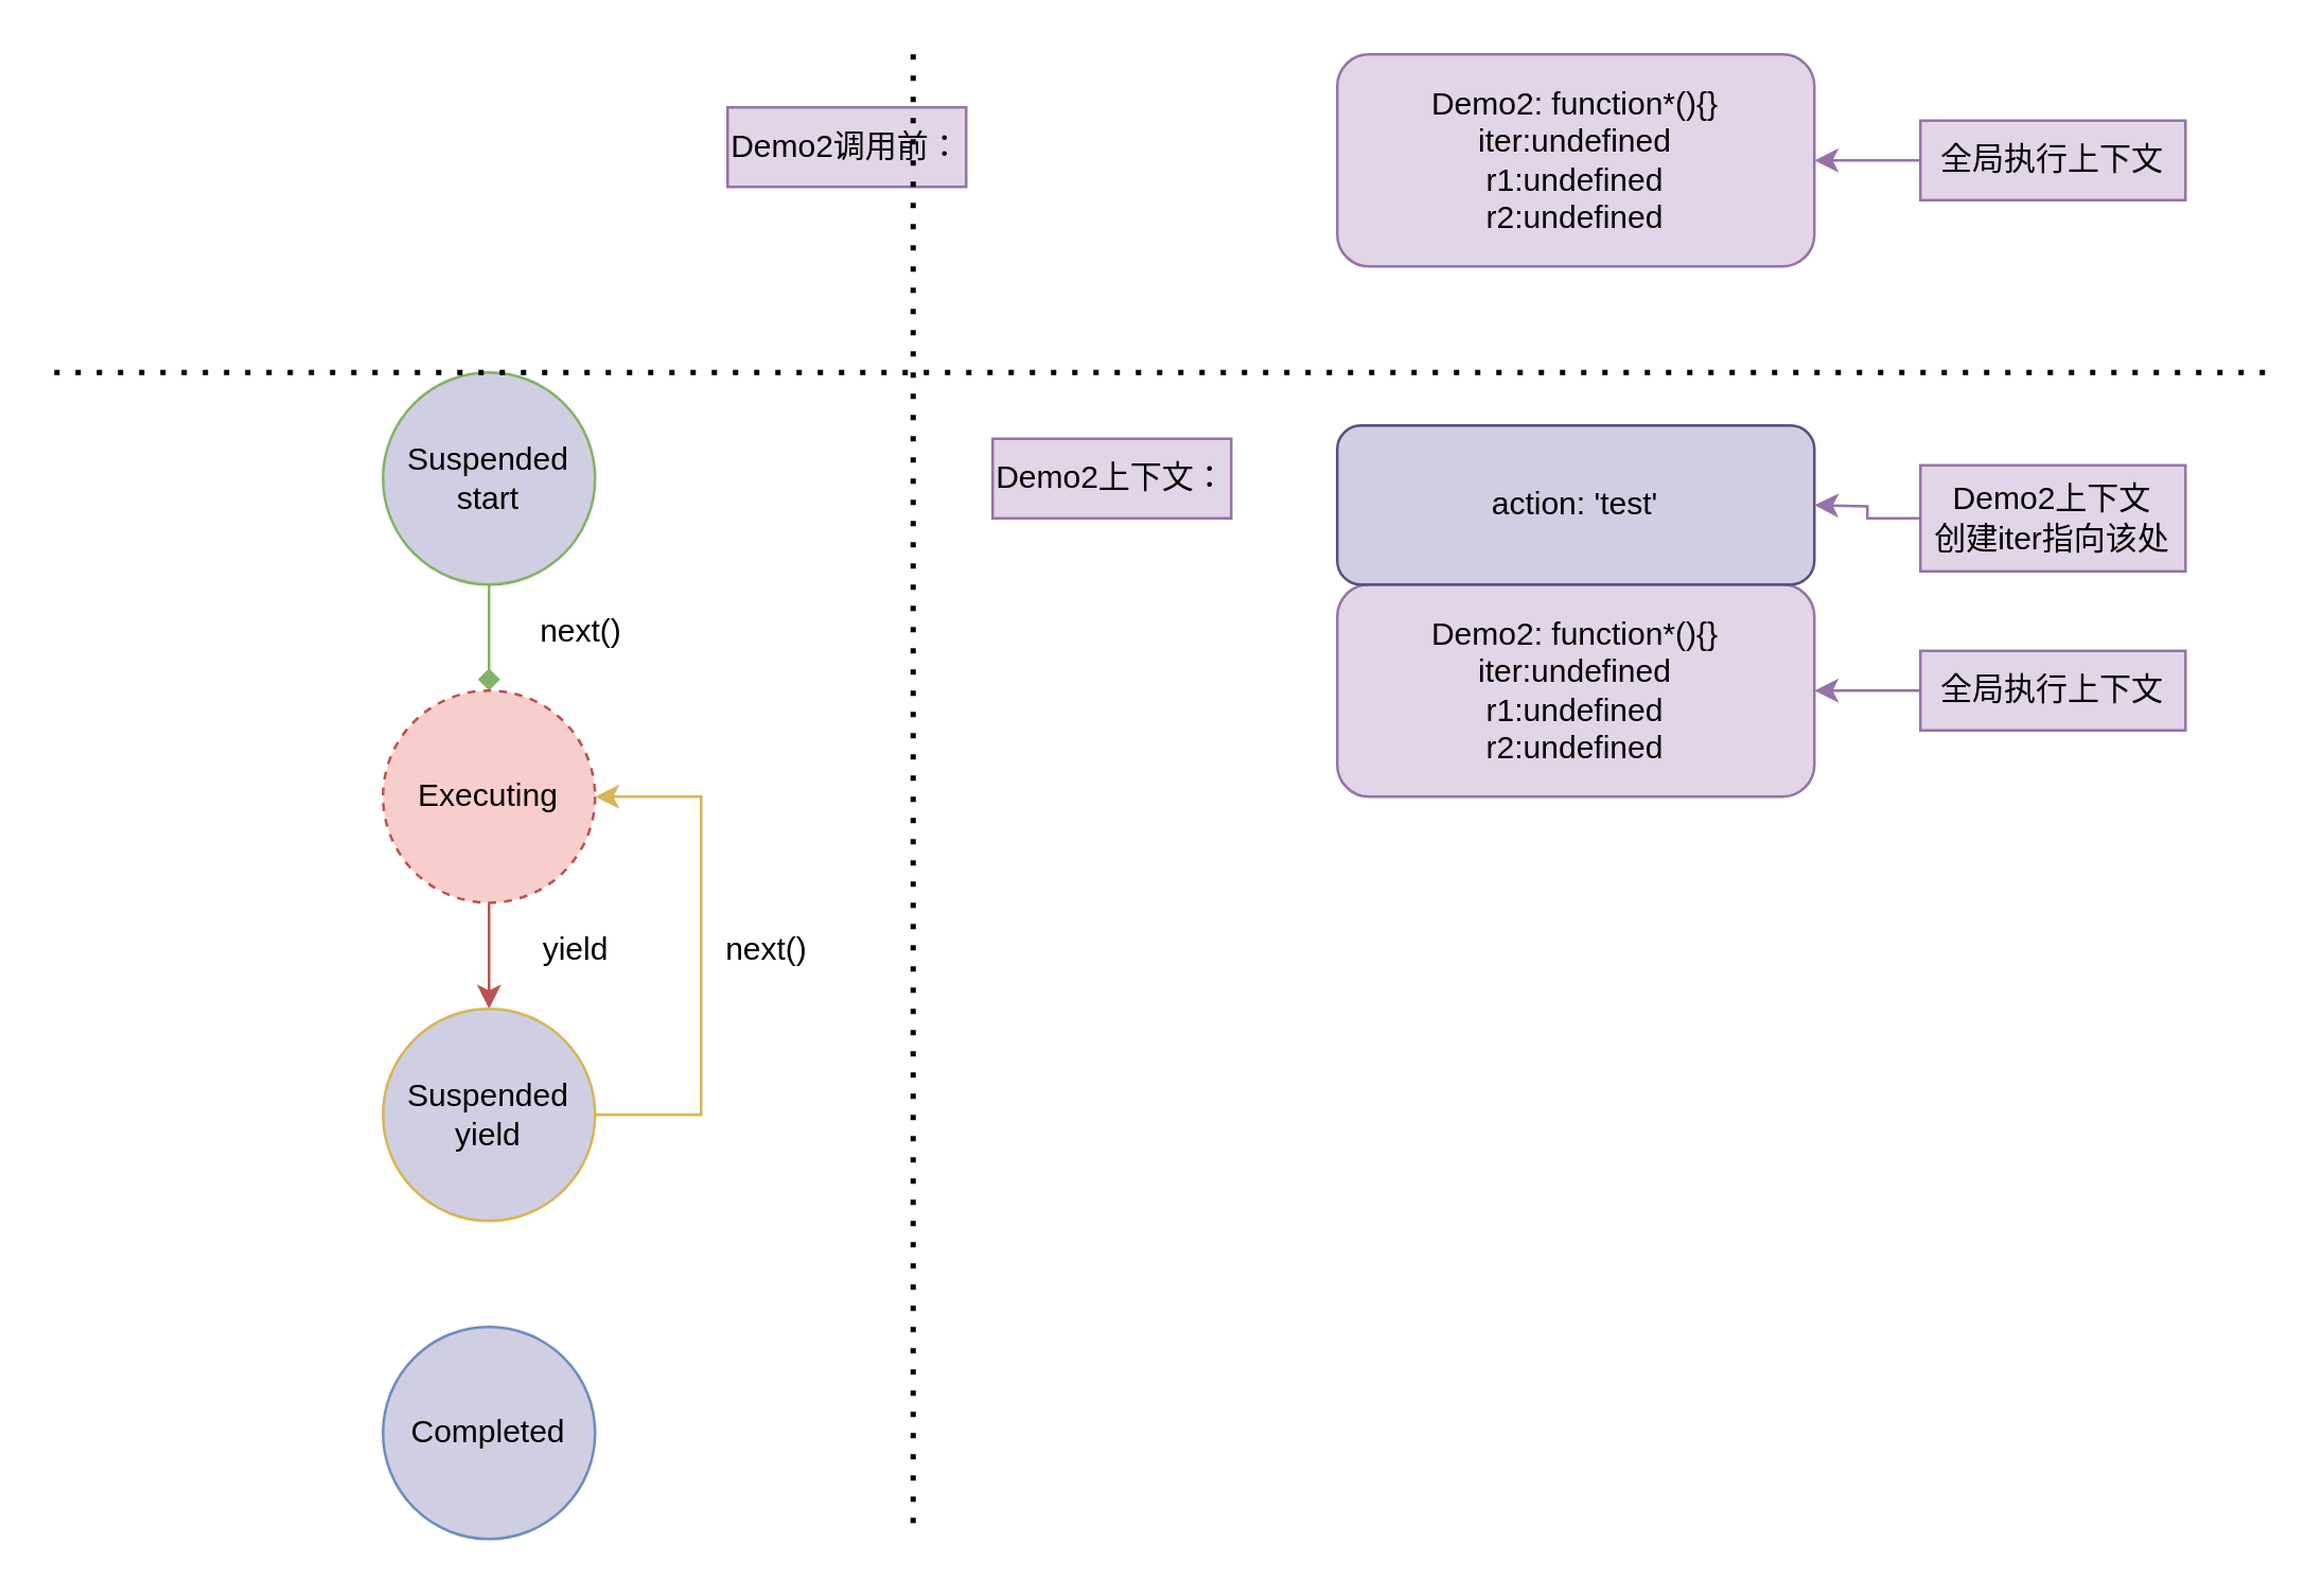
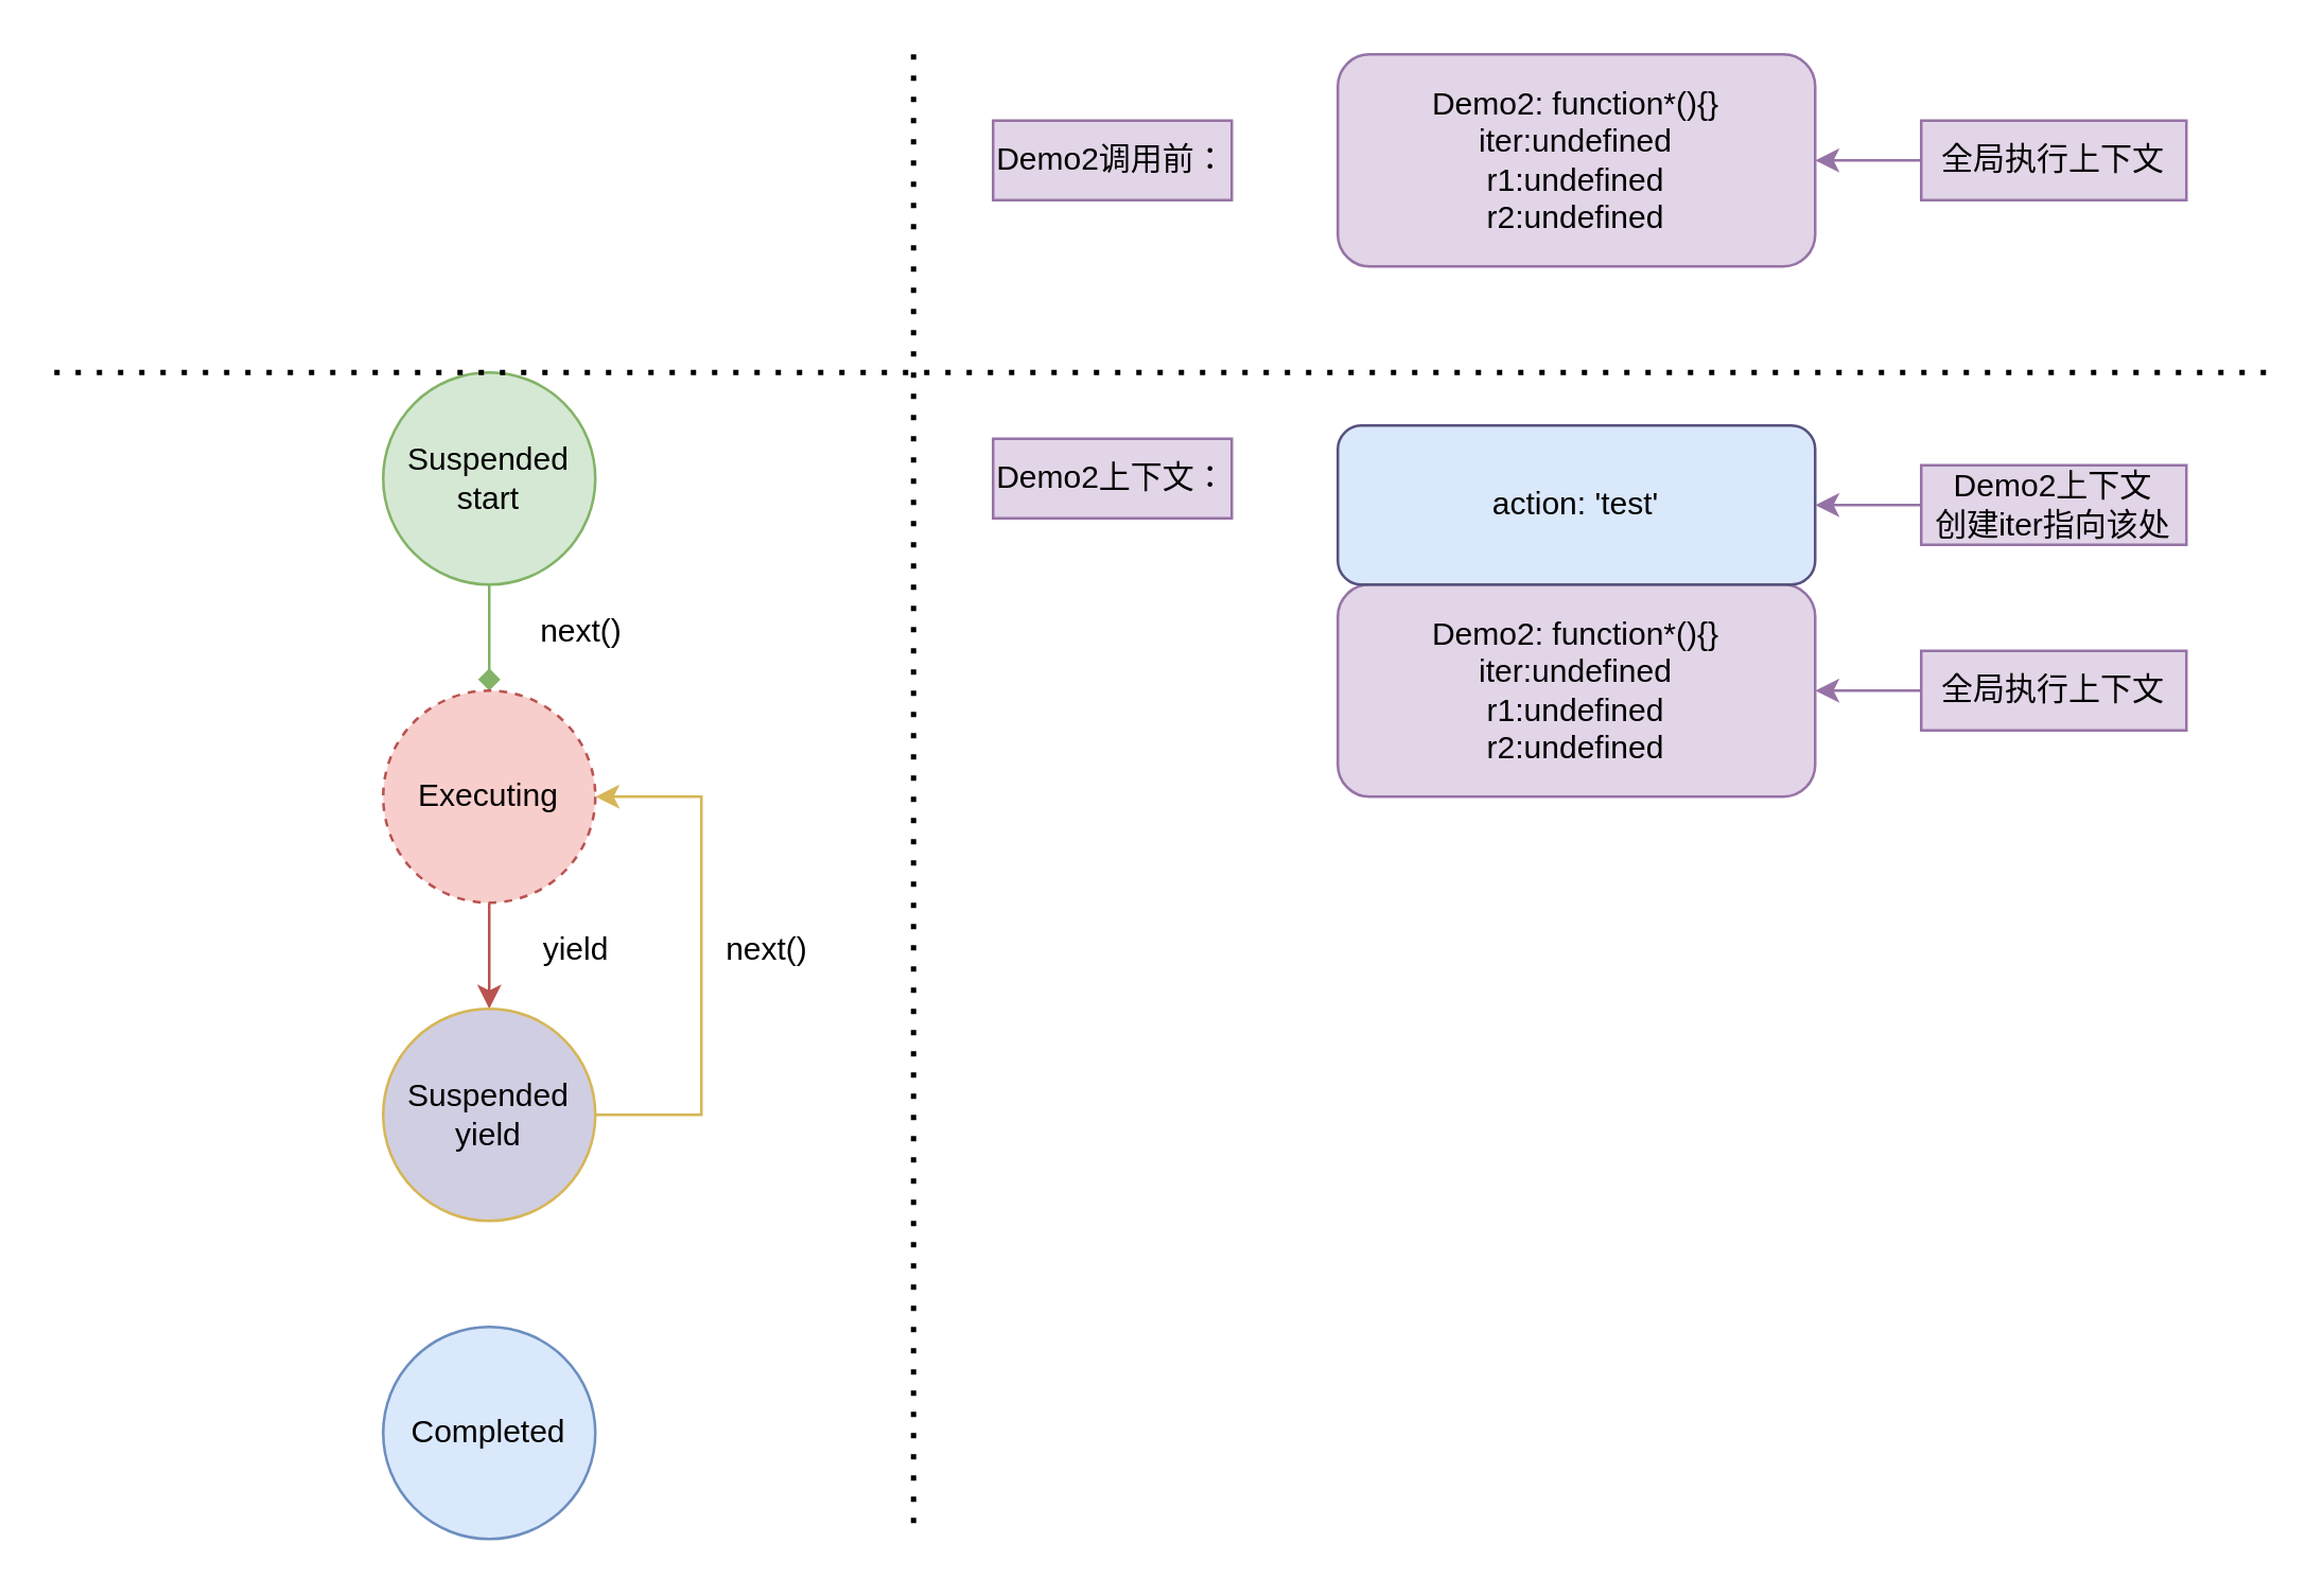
  <mxCell id="0" />
  <mxCell id="1" parent="0" />
  <mxCell id="2" style="edgeStyle=orthogonalEdgeStyle;rounded=0;orthogonalLoop=1;jettySize=auto;html=1;entryX=0.5;entryY=0;entryDx=0;entryDy=0;fillColor=#d5e8d4;strokeColor=#82b366;endArrow=diamond;" edge="1" parent="1" source="3" target="5"><mxGeometry relative="1" as="geometry" /></mxCell>
- <mxCell id="3" value="Suspended&lt;br&gt;start" style="ellipse;whiteSpace=wrap;html=1;aspect=fixed;fillColor=#d0cee2;strokeColor=#82b366;" vertex="1" parent="1"><mxGeometry x="144" y="140" width="80" height="80" as="geometry" /></mxCell>
+ <mxCell id="3" value="Suspended&lt;br&gt;start" style="ellipse;whiteSpace=wrap;html=1;aspect=fixed;fillColor=#d5e8d4;strokeColor=#82b366;" vertex="1" parent="1"><mxGeometry x="144" y="140" width="80" height="80" as="geometry" /></mxCell>
  <mxCell id="4" style="edgeStyle=orthogonalEdgeStyle;rounded=0;orthogonalLoop=1;jettySize=auto;html=1;entryX=0.5;entryY=0;entryDx=0;entryDy=0;fillColor=#f8cecc;strokeColor=#b85450;" edge="1" parent="1" source="5" target="7"><mxGeometry relative="1" as="geometry" /></mxCell>
  <mxCell id="5" value="Executing" style="ellipse;whiteSpace=wrap;html=1;aspect=fixed;fillColor=#f8cecc;strokeColor=#b85450;dashed=1;" vertex="1" parent="1"><mxGeometry x="144" y="260" width="80" height="80" as="geometry" /></mxCell>
  <mxCell id="6" style="edgeStyle=orthogonalEdgeStyle;rounded=0;orthogonalLoop=1;jettySize=auto;html=1;entryX=1;entryY=0.5;entryDx=0;entryDy=0;fillColor=#fff2cc;strokeColor=#d6b656;" edge="1" parent="1" source="7" target="5"><mxGeometry relative="1" as="geometry"><mxPoint x="264" y="350" as="targetPoint" /><Array as="points"><mxPoint x="264" y="420" /><mxPoint x="264" y="300" /></Array></mxGeometry></mxCell>
  <mxCell id="7" value="Suspended&lt;br style=&quot;border-color: var(--border-color);&quot;&gt;yield" style="ellipse;whiteSpace=wrap;html=1;aspect=fixed;fillColor=#d0cee2;strokeColor=#d6b656;" vertex="1" parent="1"><mxGeometry x="144" y="380" width="80" height="80" as="geometry" /></mxCell>
- <mxCell id="8" value="Completed" style="ellipse;whiteSpace=wrap;html=1;aspect=fixed;fillColor=#d0cee2;strokeColor=#6c8ebf;" vertex="1" parent="1"><mxGeometry x="144" y="500" width="80" height="80" as="geometry" /></mxCell>
+ <mxCell id="8" value="Completed" style="ellipse;whiteSpace=wrap;html=1;aspect=fixed;fillColor=#dae8fc;strokeColor=#6c8ebf;" vertex="1" parent="1"><mxGeometry x="144" y="500" width="80" height="80" as="geometry" /></mxCell>
  <mxCell id="9" value="yield" style="text;html=1;strokeColor=none;fillColor=none;align=center;verticalAlign=middle;whiteSpace=wrap;rounded=0;" vertex="1" parent="1"><mxGeometry x="192" y="343" width="50" height="30" as="geometry" /></mxCell>
  <mxCell id="10" value="next()" style="text;html=1;strokeColor=none;fillColor=none;align=center;verticalAlign=middle;whiteSpace=wrap;rounded=0;" vertex="1" parent="1"><mxGeometry x="194" y="223" width="50" height="30" as="geometry" /></mxCell>
  <mxCell id="11" value="next()" style="text;html=1;strokeColor=none;fillColor=none;align=center;verticalAlign=middle;whiteSpace=wrap;rounded=0;" vertex="1" parent="1"><mxGeometry x="264" y="343" width="50" height="30" as="geometry" /></mxCell>
  <mxCell id="12" value="Demo2: function*(){}&lt;br&gt;iter:undefined&lt;br&gt;r1:undefined&lt;br&gt;r2:undefined" style="rounded=1;whiteSpace=wrap;html=1;fillColor=#e1d5e7;strokeColor=#9673a6;" vertex="1" parent="1"><mxGeometry x="504" width="180" height="80" as="geometry" y="20" /></mxCell>
  <mxCell id="13" style="edgeStyle=orthogonalEdgeStyle;rounded=0;orthogonalLoop=1;jettySize=auto;html=1;entryX=1;entryY=0.5;entryDx=0;entryDy=0;fillColor=#e1d5e7;strokeColor=#9673a6;" edge="1" parent="1" source="14" target="12"><mxGeometry relative="1" as="geometry" /></mxCell>
  <mxCell id="14" value="全局执行上下文" style="text;html=1;strokeColor=#9673a6;fillColor=#e1d5e7;align=center;verticalAlign=middle;whiteSpace=wrap;rounded=0;" vertex="1" parent="1"><mxGeometry x="724" y="45" width="100" height="30" as="geometry" /></mxCell>
- <mxCell id="15" value="Demo2调用前：" style="text;html=1;strokeColor=#9673a6;fillColor=#e1d5e7;align=center;verticalAlign=middle;whiteSpace=wrap;rounded=0;" vertex="1" parent="1"><mxGeometry x="274" y="40" width="90" height="30" as="geometry" /></mxCell>
+ <mxCell id="15" value="Demo2调用前：" style="text;html=1;strokeColor=#9673a6;fillColor=#e1d5e7;align=center;verticalAlign=middle;whiteSpace=wrap;rounded=0;" vertex="1" parent="1"><mxGeometry x="374" y="45" width="90" height="30" as="geometry" /></mxCell>
  <mxCell id="16" value="Demo2: function*(){}&lt;br&gt;iter:undefined&lt;br&gt;r1:undefined&lt;br&gt;r2:undefined" style="rounded=1;whiteSpace=wrap;html=1;fillColor=#e1d5e7;strokeColor=#9673a6;" vertex="1" parent="1"><mxGeometry x="504" y="220" width="180" height="80" as="geometry" /></mxCell>
  <mxCell id="17" value="Demo2上下文：" style="text;html=1;strokeColor=#9673a6;fillColor=#e1d5e7;align=center;verticalAlign=middle;whiteSpace=wrap;rounded=0;" vertex="1" parent="1"><mxGeometry x="374" y="165" width="90" height="30" as="geometry" /></mxCell>
- <mxCell id="18" value="action: 'test'" style="rounded=1;whiteSpace=wrap;html=1;fillColor=#d0cee2;strokeColor=#56517e;" vertex="1" parent="1"><mxGeometry x="504" y="160" width="180" height="60" as="geometry" /></mxCell>
+ <mxCell id="18" value="action: 'test'" style="rounded=1;whiteSpace=wrap;html=1;fillColor=#dae8fc;strokeColor=#56517e;" vertex="1" parent="1"><mxGeometry x="504" y="160" width="180" height="60" as="geometry" /></mxCell>
  <mxCell id="19" style="edgeStyle=orthogonalEdgeStyle;rounded=0;orthogonalLoop=1;jettySize=auto;html=1;entryX=1;entryY=0.5;entryDx=0;entryDy=0;fillColor=#e1d5e7;strokeColor=#9673a6;" edge="1" parent="1" source="20"><mxGeometry relative="1" as="geometry"><mxPoint x="684" y="260" as="targetPoint" /></mxGeometry></mxCell>
  <mxCell id="20" value="全局执行上下文" style="text;html=1;strokeColor=#9673a6;fillColor=#e1d5e7;align=center;verticalAlign=middle;whiteSpace=wrap;rounded=0;" vertex="1" parent="1"><mxGeometry x="724" y="245" width="100" height="30" as="geometry" /></mxCell>
  <mxCell id="21" style="edgeStyle=orthogonalEdgeStyle;rounded=0;orthogonalLoop=1;jettySize=auto;html=1;entryX=1;entryY=0.5;entryDx=0;entryDy=0;fillColor=#e1d5e7;strokeColor=#9673a6;" edge="1" parent="1" source="22"><mxGeometry relative="1" as="geometry"><mxPoint x="684" y="190" as="targetPoint" /></mxGeometry></mxCell>
- <mxCell id="22" value="Demo2上下文&lt;br&gt;创建iter指向该处" style="text;html=1;strokeColor=#9673a6;fillColor=#e1d5e7;align=center;verticalAlign=middle;whiteSpace=wrap;rounded=0;" vertex="1" parent="1"><mxGeometry x="724" y="175" width="100" height="40" as="geometry" /></mxCell>
+ <mxCell id="22" value="Demo2上下文&lt;br&gt;创建iter指向该处" style="text;html=1;strokeColor=#9673a6;fillColor=#e1d5e7;align=center;verticalAlign=middle;whiteSpace=wrap;rounded=0;" vertex="1" parent="1"><mxGeometry x="724" y="175" width="100" height="30" as="geometry" /></mxCell>
  <mxCell id="23" value="" style="endArrow=none;dashed=1;html=1;dashPattern=1 3;strokeWidth=2;rounded=0;" edge="1" parent="1"><mxGeometry width="50" height="50" relative="1" as="geometry"><mxPoint x="20" y="140" as="sourcePoint" /><mxPoint x="854" y="140" as="targetPoint" /></mxGeometry></mxCell>
  <mxCell id="24" value="" style="endArrow=none;dashed=1;html=1;dashPattern=1 3;strokeWidth=2;rounded=0;" edge="1" parent="1"><mxGeometry width="50" height="50" relative="1" as="geometry"><mxPoint x="344" as="sourcePoint" y="20" /><mxPoint x="344" y="580" as="targetPoint" /></mxGeometry></mxCell>
